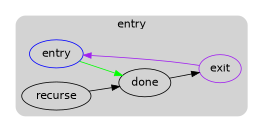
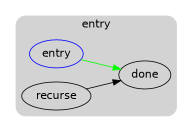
  strict digraph {
    compound=true
    fontname="DejaVu Sans"
    rankdir=LR
    node [fontname="DejaVu Sans" shape=oval]
    edge [fontname="DejaVu Sans"]
    n1 [color=blue label=entry rank=source]
    n2 [label=recurse]
    n3 [label=done]
-   n4 [color=purple label=exit rank=sink shape=""]
    subgraph cluster_1 {
      peripheries=0
      subgraph cluster_2 {
        bgcolor=lightgray
        color=darkgray
        label=entry
        peripheries=0
        style=rounded
        n1
        n2
        n3
-       n4
      }
    }
    n1 -> n3 [color=green]
    n2 -> n3
-   n3 -> n4 [color=black]
-   n4 -> n1 [color=purple]
  }
